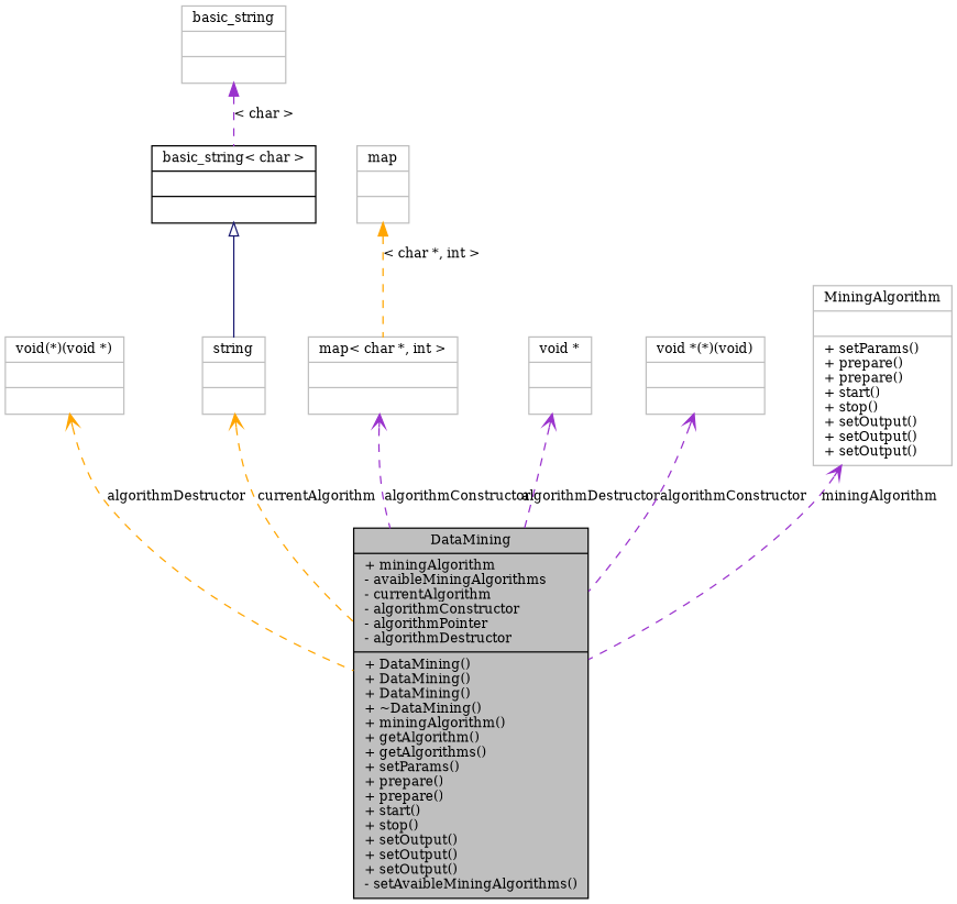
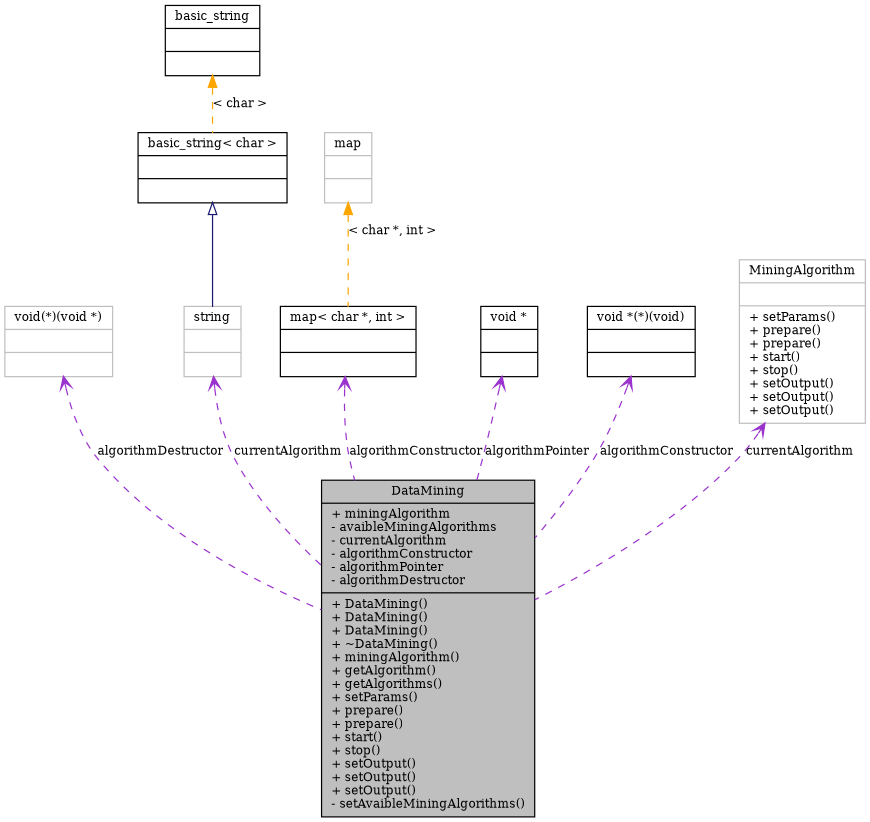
  digraph {
    fontname="DejaVu Serif"
    node [color=grey75 fillcolor=white fontname="DejaVu Serif" fontsize=10 shape=record style=filled]
    edge [arrowtail=open color=darkorchid3 dir=back fontname="DejaVu Serif" fontsize=10 labelfontname="FreeSans.ttf" labelfontsize=10 style=dashed]
    n1 [color=black fillcolor=grey75 fontcolor=black height=0.2 label="{DataMining\n|+ miningAlgorithm\l- avaibleMiningAlgorithms\l- currentAlgorithm\l- algorithmConstructor\l- algorithmPointer\l- algorithmDestructor\l|+ DataMining()\l+ DataMining()\l+ DataMining()\l+ ~DataMining()\l+ miningAlgorithm()\l+ getAlgorithm()\l+ getAlgorithms()\l+ setParams()\l+ prepare()\l+ prepare()\l+ start()\l+ stop()\l+ setOutput()\l+ setOutput()\l+ setOutput()\l- setAvaibleMiningAlgorithms()\l}" width=0.4]
    n2 [height=0.2 label="{void(*)(void *)\n||}" width=0.4]
    n3 [height=0.2 label="{string\n||}" width=0.4]
    n4 [color=black height=0.2 label="{basic_string\< char \>\n||}" width=0.4]
-   n5 [height=0.2 label="{basic_string\n||}" width=0.4]
-   n6 [height=0.2 label="{map\< char *, int \>\n||}" width=0.4]
+   n5 [color=black height=0.2 label="{basic_string\n||}" width=0.4]
+   n6 [color=black height=0.2 label="{map\< char *, int \>\n||}" width=0.4]
    n7 [height=0.2 label="{map\n||}" width=0.4]
-   n8 [height=0.2 label="{void *\n||}" width=0.4]
-   n9 [height=0.2 label="{void *(*)(void)\n||}" width=0.4]
+   n8 [color=black height=0.2 label="{void *\n||}" width=0.4]
+   n9 [color=black height=0.2 label="{void *(*)(void)\n||}" width=0.4]
    n10 [height=0.2 label="{MiningAlgorithm\n||+ setParams()\l+ prepare()\l+ prepare()\l+ start()\l+ stop()\l+ setOutput()\l+ setOutput()\l+ setOutput()\l}" width=0.4]
-   n2 -> n1 [color=orange label=algorithmDestructor]
-   n3 -> n1 [color=orange label=currentAlgorithm]
+   n2 -> n1 [label=algorithmDestructor]
+   n3 -> n1 [label=currentAlgorithm]
    n4 -> n3 [arrowtail=empty color=midnightblue style=solid]
-   n5 -> n4 [label="\< char \>" arrowtail=""]
+   n5 -> n4 [color=orange label="\< char \>" arrowtail=""]
    n6 -> n1 [label=algorithmConstructor]
    n7 -> n6 [color=orange label="\< char *, int \>" arrowtail=""]
-   n8 -> n1 [label=algorithmDestructor]
+   n8 -> n1 [label=algorithmPointer]
    n9 -> n1 [label=algorithmConstructor]
-   n10 -> n1 [label=miningAlgorithm]
+   n10 -> n1 [label=currentAlgorithm]
  }
